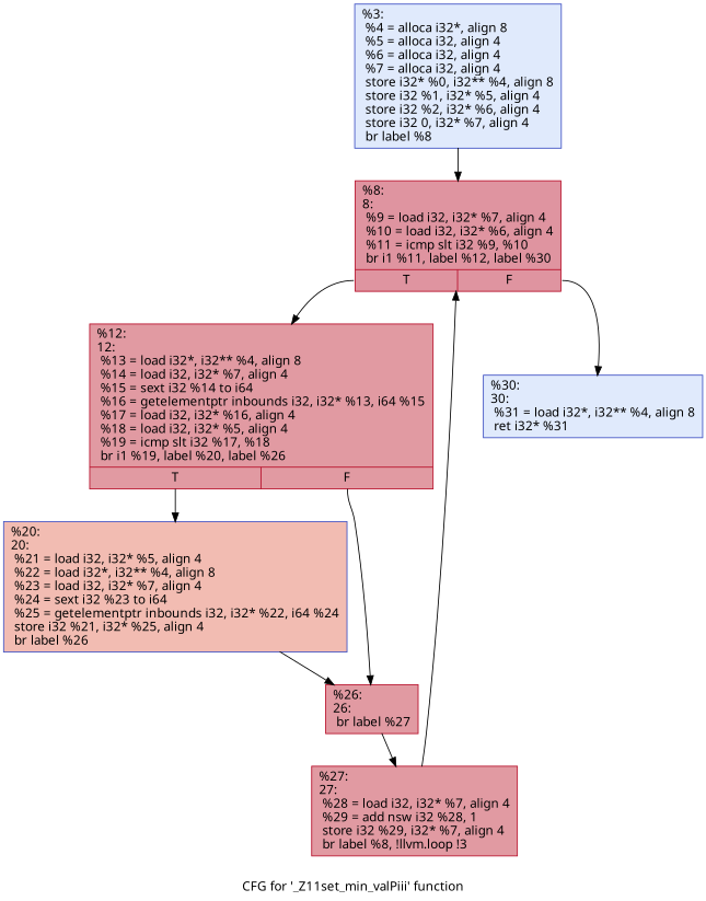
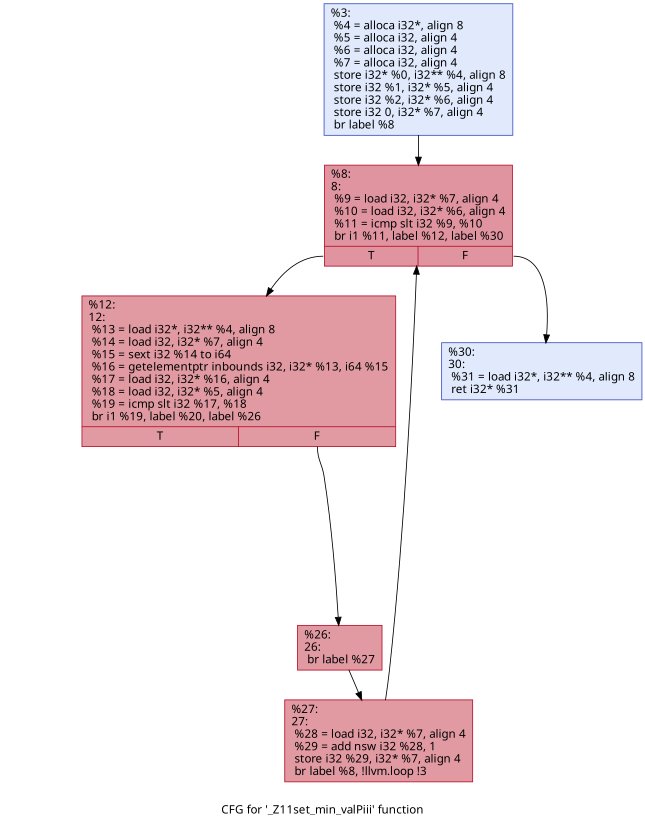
  digraph {
    label="CFG for '_Z11set_min_valPiii' function"
    fontname="Noto Sans"
    node [color="#b70d28ff" fillcolor="#bb1b2c70" shape=record style=filled fontname="Noto Sans"]
    edge [fontname="Noto Sans"]
    n1 [color="#3d50c3ff" fillcolor="#b9d0f970" label="{%3:\l  %4 = alloca i32*, align 8\l  %5 = alloca i32, align 4\l  %6 = alloca i32, align 4\l  %7 = alloca i32, align 4\l  store i32* %0, i32** %4, align 8\l  store i32 %1, i32* %5, align 4\l  store i32 %2, i32* %6, align 4\l  store i32 0, i32* %7, align 4\l  br label %8\l}"]
    n2 [fillcolor="#b70d2870" label="{%8:\l8:                                                \l  %9 = load i32, i32* %7, align 4\l  %10 = load i32, i32* %6, align 4\l  %11 = icmp slt i32 %9, %10\l  br i1 %11, label %12, label %30\l|{<s0>T|<s1>F}}"]
    n3 [label="{%12:\l12:                                               \l  %13 = load i32*, i32** %4, align 8\l  %14 = load i32, i32* %7, align 4\l  %15 = sext i32 %14 to i64\l  %16 = getelementptr inbounds i32, i32* %13, i64 %15\l  %17 = load i32, i32* %16, align 4\l  %18 = load i32, i32* %5, align 4\l  %19 = icmp slt i32 %17, %18\l  br i1 %19, label %20, label %26\l|{<s0>T|<s1>F}}"]
    n4 [color="#3d50c3ff" fillcolor="#b9d0f970" label="{%30:\l30:                                               \l  %31 = load i32*, i32** %4, align 8\l  ret i32* %31\l}"]
-   n5 [color="#3d50c3ff" fillcolor="#e1675170" label="{%20:\l20:                                               \l  %21 = load i32, i32* %5, align 4\l  %22 = load i32*, i32** %4, align 8\l  %23 = load i32, i32* %7, align 4\l  %24 = sext i32 %23 to i64\l  %25 = getelementptr inbounds i32, i32* %22, i64 %24\l  store i32 %21, i32* %25, align 4\l  br label %26\l}"]
    n6 [label="{%26:\l26:                                               \l  br label %27\l}"]
    n7 [label="{%27:\l27:                                               \l  %28 = load i32, i32* %7, align 4\l  %29 = add nsw i32 %28, 1\l  store i32 %29, i32* %7, align 4\l  br label %8, !llvm.loop !3\l}"]
    n1 -> n2
    n2 -> n3 [tailport=s0]
    n2 -> n4 [tailport=s1]
-   n3 -> n5 [tailport=s0]
    n3 -> n6 [tailport=s1]
-   n5 -> n6
    n6 -> n7
    n7 -> n2
  }
